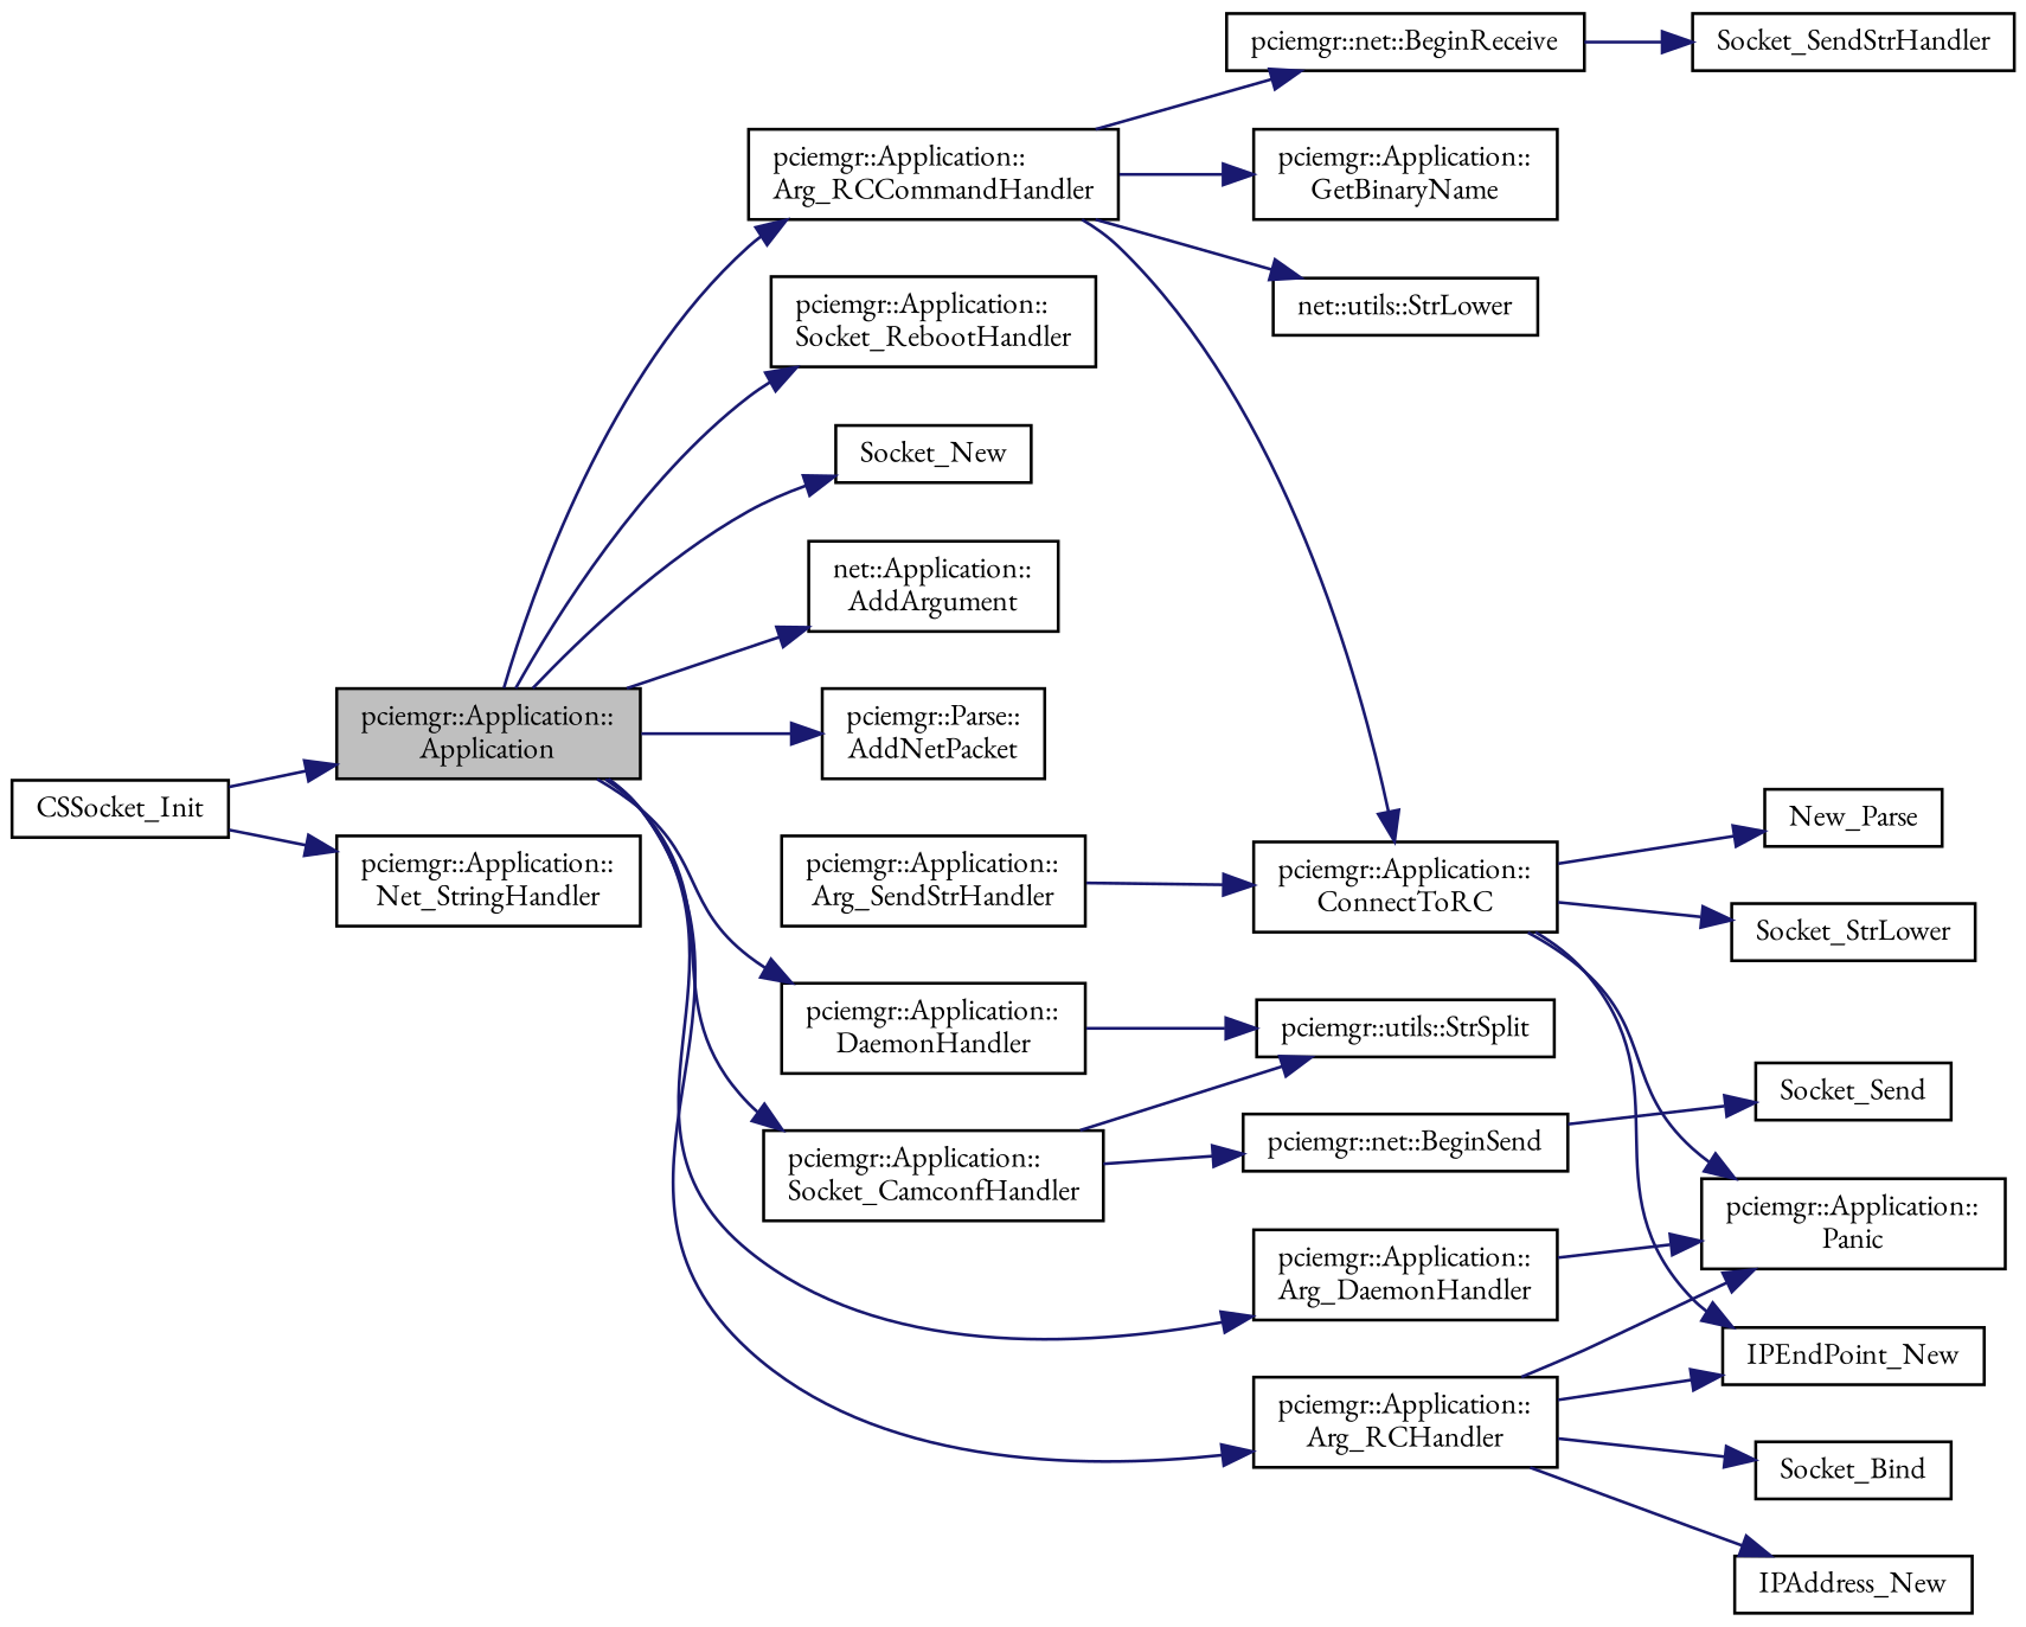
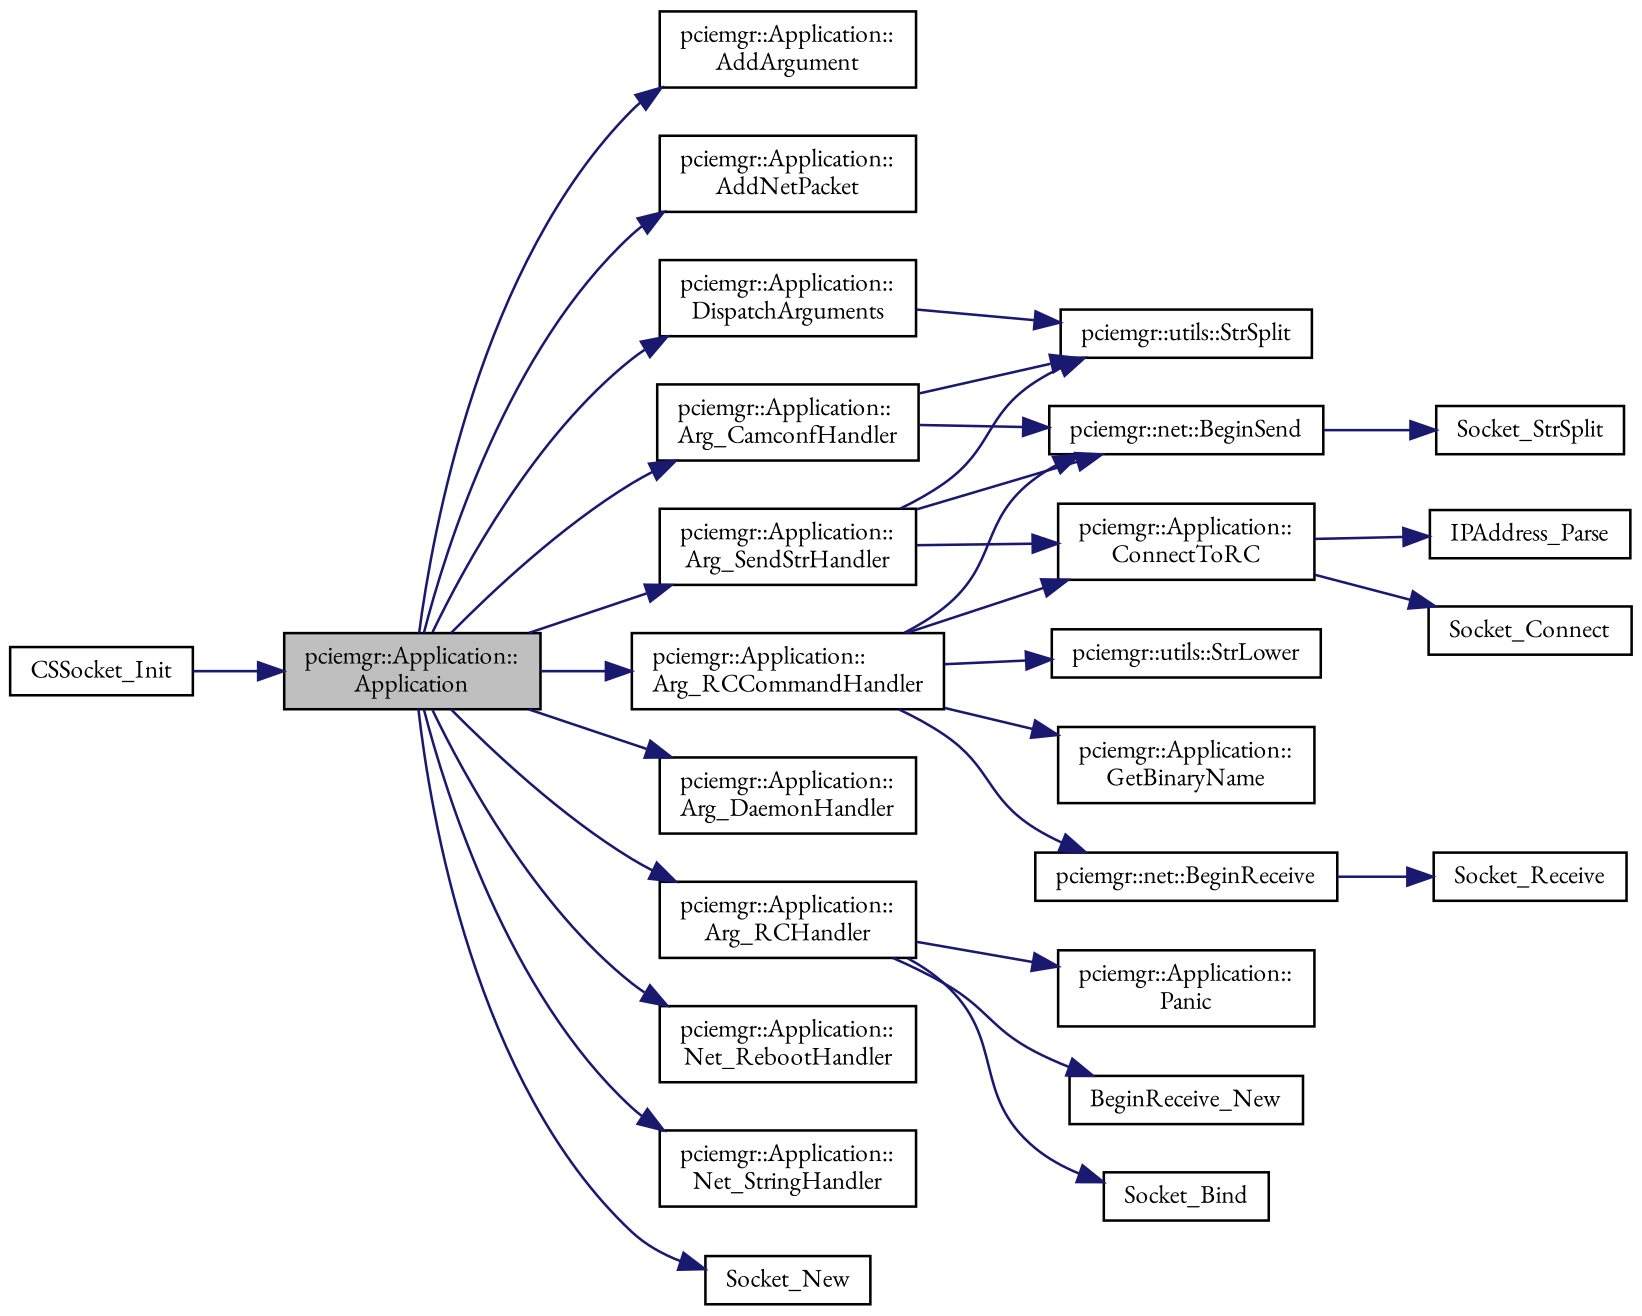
  digraph {
    fontname="EB Garamond"
    rankdir=LR
    node [color=black fillcolor=white fontname="EB Garamond" fontsize=10 shape=record style=filled]
    edge [color=midnightblue fontname="EB Garamond" fontsize=10 labelfontname=Helvetica labelfontsize=10 style=solid]
    n1 [fillcolor=grey75 fontcolor=black height=0.2 label="pciemgr::Application::\lApplication" width=0.4]
-   n2 [height=0.2 label="net::Application::\lAddArgument" width=0.4]
-   n3 [height=0.2 label="pciemgr::Parse::\lAddNetPacket" width=0.4]
-   n4 [height=0.2 label="pciemgr::Application::\lSocket_CamconfHandler" width=0.4]
+   n2 [height=0.2 label="pciemgr::Application::\lAddArgument" width=0.4]
+   n3 [height=0.2 label="pciemgr::Application::\lAddNetPacket" width=0.4]
+   n4 [height=0.2 label="pciemgr::Application::\lArg_CamconfHandler" width=0.4]
    n5 [height=0.2 label="pciemgr::Application::\lArg_DaemonHandler" width=0.4]
    n6 [height=0.2 label="pciemgr::Application::\lArg_RCCommandHandler" width=0.4]
    n7 [height=0.2 label="pciemgr::Application::\lArg_RCHandler" width=0.4]
    n8 [height=0.2 label="pciemgr::Application::\lArg_SendStrHandler" width=0.4]
-   n9 [height=0.2 label="pciemgr::Application::\lDaemonHandler" width=0.4]
-   n10 [height=0.2 label="pciemgr::Application::\lSocket_RebootHandler" width=0.4]
+   n9 [height=0.2 label="pciemgr::Application::\lDispatchArguments" width=0.4]
+   n10 [height=0.2 label="pciemgr::Application::\lNet_RebootHandler" width=0.4]
    n11 [height=0.2 label="pciemgr::Application::\lNet_StringHandler" width=0.4]
    n12 [height=0.2 label=Socket_New width=0.4]
    n13 [height=0.2 label="pciemgr::utils::StrSplit" width=0.4]
    n14 [height=0.2 label="pciemgr::net::BeginSend" width=0.4]
    n15 [height=0.2 label="pciemgr::Application::\lPanic" width=0.4]
    n16 [height=0.2 label="pciemgr::net::BeginReceive" width=0.4]
    n17 [height=0.2 label="pciemgr::Application::\lConnectToRC" width=0.4]
    n18 [height=0.2 label="pciemgr::Application::\lGetBinaryName" width=0.4]
-   n19 [height=0.2 label="net::utils::StrLower" width=0.4]
-   n20 [height=0.2 label=IPEndPoint_New width=0.4]
-   n21 [height=0.2 label=IPAddress_New width=0.4]
+   n19 [height=0.2 label="pciemgr::utils::StrLower" width=0.4]
+   n21 [height=0.2 label=BeginReceive_New width=0.4]
    n22 [height=0.2 label=Socket_Bind width=0.4]
    n23 [height=0.2 label=CSSocket_Init width=0.4]
-   n24 [height=0.2 label=Socket_SendStrHandler width=0.4]
-   n25 [height=0.2 label=Socket_Send width=0.4]
-   n26 [height=0.2 label=New_Parse width=0.4]
-   n27 [height=0.2 label=Socket_StrLower width=0.4]
+   n24 [height=0.2 label=Socket_Receive width=0.4]
+   n25 [height=0.2 label=Socket_StrSplit width=0.4]
+   n26 [height=0.2 label=IPAddress_Parse width=0.4]
+   n27 [height=0.2 label=Socket_Connect width=0.4]
    n1 -> n2
    n1 -> n3
    n1 -> n4
    n1 -> n5
    n1 -> n6
    n1 -> n7
+   n1 -> n8
    n1 -> n9
    n1 -> n10
-   n23 -> n11
+   n1 -> n11
    n1 -> n12
    n4 -> n13
    n4 -> n14
-   n5 -> n15
+   n6 -> n14
    n6 -> n16
    n6 -> n17
    n6 -> n18
    n6 -> n19
    n7 -> n15
-   n7 -> n20
    n7 -> n21
    n7 -> n22
+   n8 -> n13
+   n8 -> n14
    n8 -> n17
    n9 -> n13
    n14 -> n25
    n16 -> n24
-   n17 -> n15
-   n17 -> n20
    n17 -> n26
    n17 -> n27
    n23 -> n1
  }
